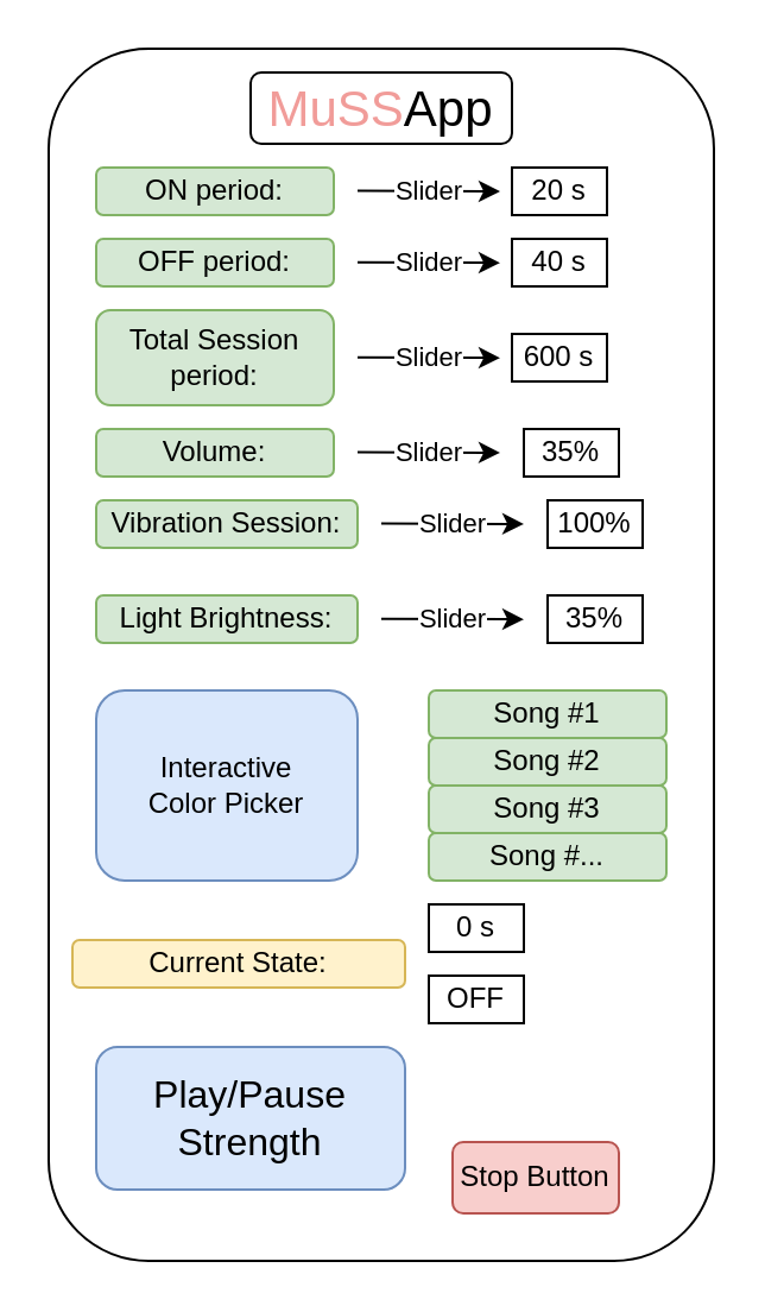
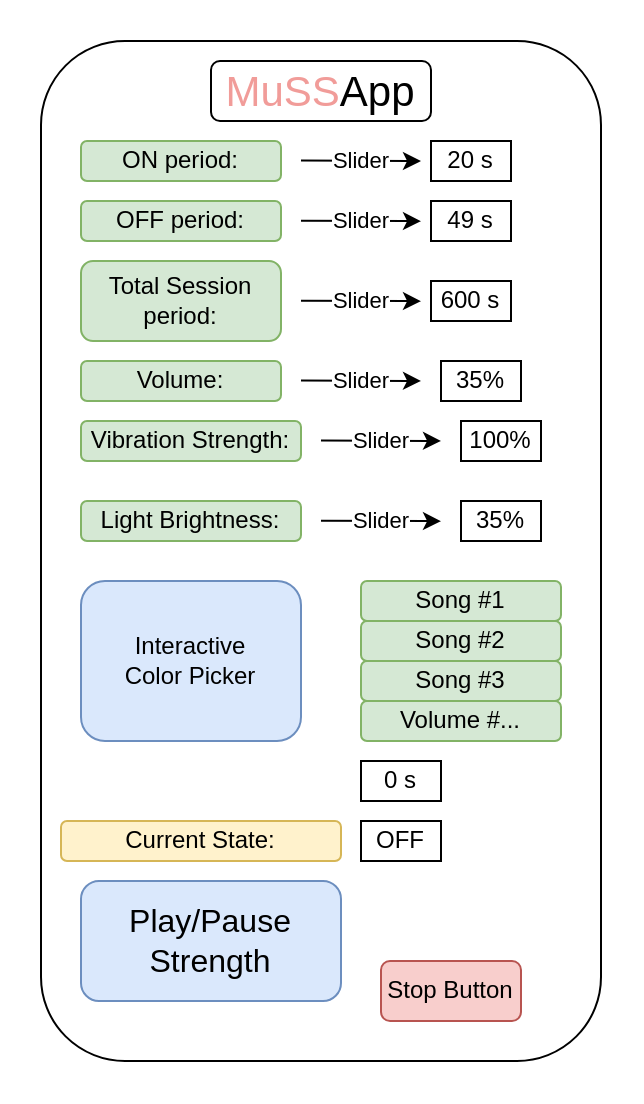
  <mxCell id="0" />
  <mxCell id="1" parent="0" />
  <mxCell id="2" value="" style="rounded=0;whiteSpace=wrap;html=1;" vertex="1" parent="1"><mxGeometry x="190" y="160" width="50" height="20" as="geometry" /></mxCell>
  <mxCell id="3" value="" style="rounded=1;whiteSpace=wrap;html=1;" vertex="1" parent="1"><mxGeometry x="20" y="20" width="280" height="510" as="geometry" /></mxCell>
  <mxCell id="4" value="&lt;font style=&quot;font-size: 16px&quot;&gt;Play/Pause&lt;br&gt;Strength&lt;/font&gt;" style="rounded=1;whiteSpace=wrap;html=1;fillColor=#dae8fc;strokeColor=#6c8ebf;" vertex="1" parent="1"><mxGeometry x="40" y="440" width="130" height="60" as="geometry" /></mxCell>
  <mxCell id="5" value="Song #1" style="rounded=1;whiteSpace=wrap;html=1;fillColor=#d5e8d4;strokeColor=#82b366;" vertex="1" parent="1"><mxGeometry x="180" y="290" width="100" height="20" as="geometry" /></mxCell>
  <mxCell id="6" value="Song #2" style="rounded=1;whiteSpace=wrap;html=1;fillColor=#d5e8d4;strokeColor=#82b366;" vertex="1" parent="1"><mxGeometry x="180" y="310" width="100" height="20" as="geometry" /></mxCell>
  <mxCell id="7" value="Song #3" style="rounded=1;whiteSpace=wrap;html=1;fillColor=#d5e8d4;strokeColor=#82b366;" vertex="1" parent="1"><mxGeometry x="180" y="330" width="100" height="20" as="geometry" /></mxCell>
- <mxCell id="8" value="Song #..." style="rounded=1;whiteSpace=wrap;html=1;fillColor=#d5e8d4;strokeColor=#82b366;" vertex="1" parent="1"><mxGeometry x="180" y="350" width="100" height="20" as="geometry" /></mxCell>
+ <mxCell id="8" value="Volume #..." style="rounded=1;whiteSpace=wrap;html=1;fillColor=#d5e8d4;strokeColor=#82b366;" vertex="1" parent="1"><mxGeometry x="180" y="350" width="100" height="20" as="geometry" /></mxCell>
  <mxCell id="9" value="ON period:" style="rounded=1;whiteSpace=wrap;html=1;fillColor=#d5e8d4;strokeColor=#82b366;" vertex="1" parent="1"><mxGeometry x="40" y="70" width="100" height="20" as="geometry" /></mxCell>
  <mxCell id="10" value="OFF period:" style="rounded=1;whiteSpace=wrap;html=1;fillColor=#d5e8d4;strokeColor=#82b366;" vertex="1" parent="1"><mxGeometry x="40" y="100" width="100" height="20" as="geometry" /></mxCell>
  <mxCell id="11" value="Total Session period:" style="rounded=1;whiteSpace=wrap;html=1;fillColor=#d5e8d4;strokeColor=#82b366;" vertex="1" parent="1"><mxGeometry x="40" y="130" width="100" height="40" as="geometry" /></mxCell>
  <mxCell id="12" value="Stop Button" style="rounded=1;whiteSpace=wrap;html=1;fillColor=#f8cecc;strokeColor=#b85450;" vertex="1" parent="1"><mxGeometry x="190" y="480" width="70" height="30" as="geometry" /></mxCell>
  <mxCell id="13" value="" style="endArrow=classic;html=1;" edge="1" parent="1"><mxGeometry relative="1" as="geometry"><mxPoint x="150" y="79.8" as="sourcePoint" /><mxPoint x="210" y="80" as="targetPoint" /><Array as="points"><mxPoint x="210" y="80" /></Array></mxGeometry></mxCell>
  <mxCell id="14" value="Slider" style="edgeLabel;resizable=0;html=1;align=center;verticalAlign=middle;" connectable="0" vertex="1" parent="13"><mxGeometry relative="1" as="geometry" /></mxCell>
  <mxCell id="15" value="" style="endArrow=classic;html=1;" edge="1" parent="1"><mxGeometry relative="1" as="geometry"><mxPoint x="150" y="109.86" as="sourcePoint" /><mxPoint x="210" y="110.06" as="targetPoint" /><Array as="points"><mxPoint x="210" y="110.06" /></Array></mxGeometry></mxCell>
  <mxCell id="16" value="Slider" style="edgeLabel;resizable=0;html=1;align=center;verticalAlign=middle;" connectable="0" vertex="1" parent="15"><mxGeometry relative="1" as="geometry" /></mxCell>
  <mxCell id="17" value="" style="endArrow=classic;html=1;" edge="1" parent="1"><mxGeometry relative="1" as="geometry"><mxPoint x="150" y="149.86" as="sourcePoint" /><mxPoint x="210" y="150.06" as="targetPoint" /><Array as="points"><mxPoint x="210" y="150.06" /></Array></mxGeometry></mxCell>
  <mxCell id="18" value="Slider" style="edgeLabel;resizable=0;html=1;align=center;verticalAlign=middle;" connectable="0" vertex="1" parent="17"><mxGeometry relative="1" as="geometry" /></mxCell>
  <mxCell id="19" value="20 s" style="text;html=1;fillColor=none;align=center;verticalAlign=middle;whiteSpace=wrap;rounded=0;perimeterSpacing=0;strokeColor=#000000;" vertex="1" parent="1"><mxGeometry x="215" y="70" width="40" height="20" as="geometry" /></mxCell>
- <mxCell id="20" value="40 s" style="text;html=1;fillColor=none;align=center;verticalAlign=middle;whiteSpace=wrap;rounded=0;strokeColor=#000000;" vertex="1" parent="1"><mxGeometry x="215" y="100" width="40" height="20" as="geometry" /></mxCell>
+ <mxCell id="20" value="49 s" style="text;html=1;fillColor=none;align=center;verticalAlign=middle;whiteSpace=wrap;rounded=0;strokeColor=#000000;" vertex="1" parent="1"><mxGeometry x="215" y="100" width="40" height="20" as="geometry" /></mxCell>
  <mxCell id="21" value="600 s" style="text;html=1;fillColor=none;align=center;verticalAlign=middle;whiteSpace=wrap;rounded=0;strokeColor=#000000;" vertex="1" parent="1"><mxGeometry x="215" y="140" width="40" height="20" as="geometry" /></mxCell>
  <mxCell id="22" value="0 s" style="text;html=1;fillColor=none;align=center;verticalAlign=middle;whiteSpace=wrap;rounded=0;strokeColor=#000000;" vertex="1" parent="1"><mxGeometry x="180" y="380" width="40" height="20" as="geometry" /></mxCell>
- <mxCell id="23" value="Current State:" style="rounded=1;whiteSpace=wrap;html=1;fillColor=#fff2cc;strokeColor=#d6b656;" vertex="1" parent="1"><mxGeometry x="30" y="395" width="140" height="20" as="geometry" /></mxCell>
+ <mxCell id="23" value="Current State:" style="rounded=1;whiteSpace=wrap;html=1;fillColor=#fff2cc;strokeColor=#d6b656;" vertex="1" parent="1"><mxGeometry x="30" y="410" width="140" height="20" as="geometry" /></mxCell>
  <mxCell id="24" value="OFF" style="text;html=1;fillColor=none;align=center;verticalAlign=middle;whiteSpace=wrap;rounded=0;strokeColor=#000000;" vertex="1" parent="1"><mxGeometry x="180" y="410" width="40" height="20" as="geometry" /></mxCell>
  <mxCell id="25" value="Volume:" style="rounded=1;whiteSpace=wrap;html=1;fillColor=#d5e8d4;strokeColor=#82b366;" vertex="1" parent="1"><mxGeometry x="40" y="180" width="100" height="20" as="geometry" /></mxCell>
- <mxCell id="26" value="Vibration Session:" style="rounded=1;whiteSpace=wrap;html=1;fillColor=#d5e8d4;strokeColor=#82b366;" vertex="1" parent="1"><mxGeometry x="40" y="210" width="110" height="20" as="geometry" /></mxCell>
+ <mxCell id="26" value="Vibration Strength:" style="rounded=1;whiteSpace=wrap;html=1;fillColor=#d5e8d4;strokeColor=#82b366;" vertex="1" parent="1"><mxGeometry x="40" y="210" width="110" height="20" as="geometry" /></mxCell>
  <mxCell id="27" value="" style="endArrow=classic;html=1;" edge="1" parent="1"><mxGeometry relative="1" as="geometry"><mxPoint x="150" y="189.76" as="sourcePoint" /><mxPoint x="210" y="189.96" as="targetPoint" /><Array as="points"><mxPoint x="210" y="189.96" /></Array></mxGeometry></mxCell>
  <mxCell id="28" value="Slider" style="edgeLabel;resizable=0;html=1;align=center;verticalAlign=middle;" connectable="0" vertex="1" parent="27"><mxGeometry relative="1" as="geometry" /></mxCell>
  <mxCell id="29" value="" style="endArrow=classic;html=1;" edge="1" parent="1"><mxGeometry relative="1" as="geometry"><mxPoint x="160" y="219.76" as="sourcePoint" /><mxPoint x="220" y="219.96" as="targetPoint" /><Array as="points"><mxPoint x="220" y="219.96" /></Array></mxGeometry></mxCell>
  <mxCell id="30" value="Slider" style="edgeLabel;resizable=0;html=1;align=center;verticalAlign=middle;" connectable="0" vertex="1" parent="29"><mxGeometry relative="1" as="geometry" /></mxCell>
  <mxCell id="31" value="35%" style="text;html=1;fillColor=none;align=center;verticalAlign=middle;whiteSpace=wrap;rounded=0;perimeterSpacing=0;strokeColor=#000000;" vertex="1" parent="1"><mxGeometry x="220" y="180" width="40" height="20" as="geometry" /></mxCell>
  <mxCell id="32" value="100%" style="text;html=1;fillColor=none;align=center;verticalAlign=middle;whiteSpace=wrap;rounded=0;perimeterSpacing=0;strokeColor=#000000;" vertex="1" parent="1"><mxGeometry x="230" y="210" width="40" height="20" as="geometry" /></mxCell>
  <mxCell id="33" value="Interactive &lt;br&gt;Color Picker" style="rounded=1;whiteSpace=wrap;html=1;fillColor=#dae8fc;strokeColor=#6c8ebf;" vertex="1" parent="1"><mxGeometry x="40" y="290" width="110" height="80" as="geometry" /></mxCell>
  <mxCell id="34" value="Light Brightness:" style="rounded=1;whiteSpace=wrap;html=1;fillColor=#d5e8d4;strokeColor=#82b366;" vertex="1" parent="1"><mxGeometry x="40" y="250" width="110" height="20" as="geometry" /></mxCell>
  <mxCell id="35" value="" style="endArrow=classic;html=1;" edge="1" parent="1"><mxGeometry relative="1" as="geometry"><mxPoint x="160" y="259.88" as="sourcePoint" /><mxPoint x="220" y="260.08" as="targetPoint" /><Array as="points"><mxPoint x="220" y="260.08" /></Array></mxGeometry></mxCell>
  <mxCell id="36" value="Slider" style="edgeLabel;resizable=0;html=1;align=center;verticalAlign=middle;" connectable="0" vertex="1" parent="35"><mxGeometry relative="1" as="geometry" /></mxCell>
  <mxCell id="37" value="35%" style="text;html=1;fillColor=none;align=center;verticalAlign=middle;whiteSpace=wrap;rounded=0;perimeterSpacing=0;strokeColor=#000000;" vertex="1" parent="1"><mxGeometry x="230" y="250" width="40" height="20" as="geometry" /></mxCell>
  <mxCell id="38" value="&lt;font style=&quot;font-size: 21px&quot;&gt;&lt;font color=&quot;#f19c99&quot;&gt;MuSS&lt;/font&gt;App&lt;/font&gt;" style="text;html=1;fillColor=none;align=center;verticalAlign=middle;whiteSpace=wrap;rounded=1;strokeColor=#000000;strokeWidth=1;glass=0;" vertex="1" parent="1"><mxGeometry x="105" y="30" width="110" height="30" as="geometry" /></mxCell>
